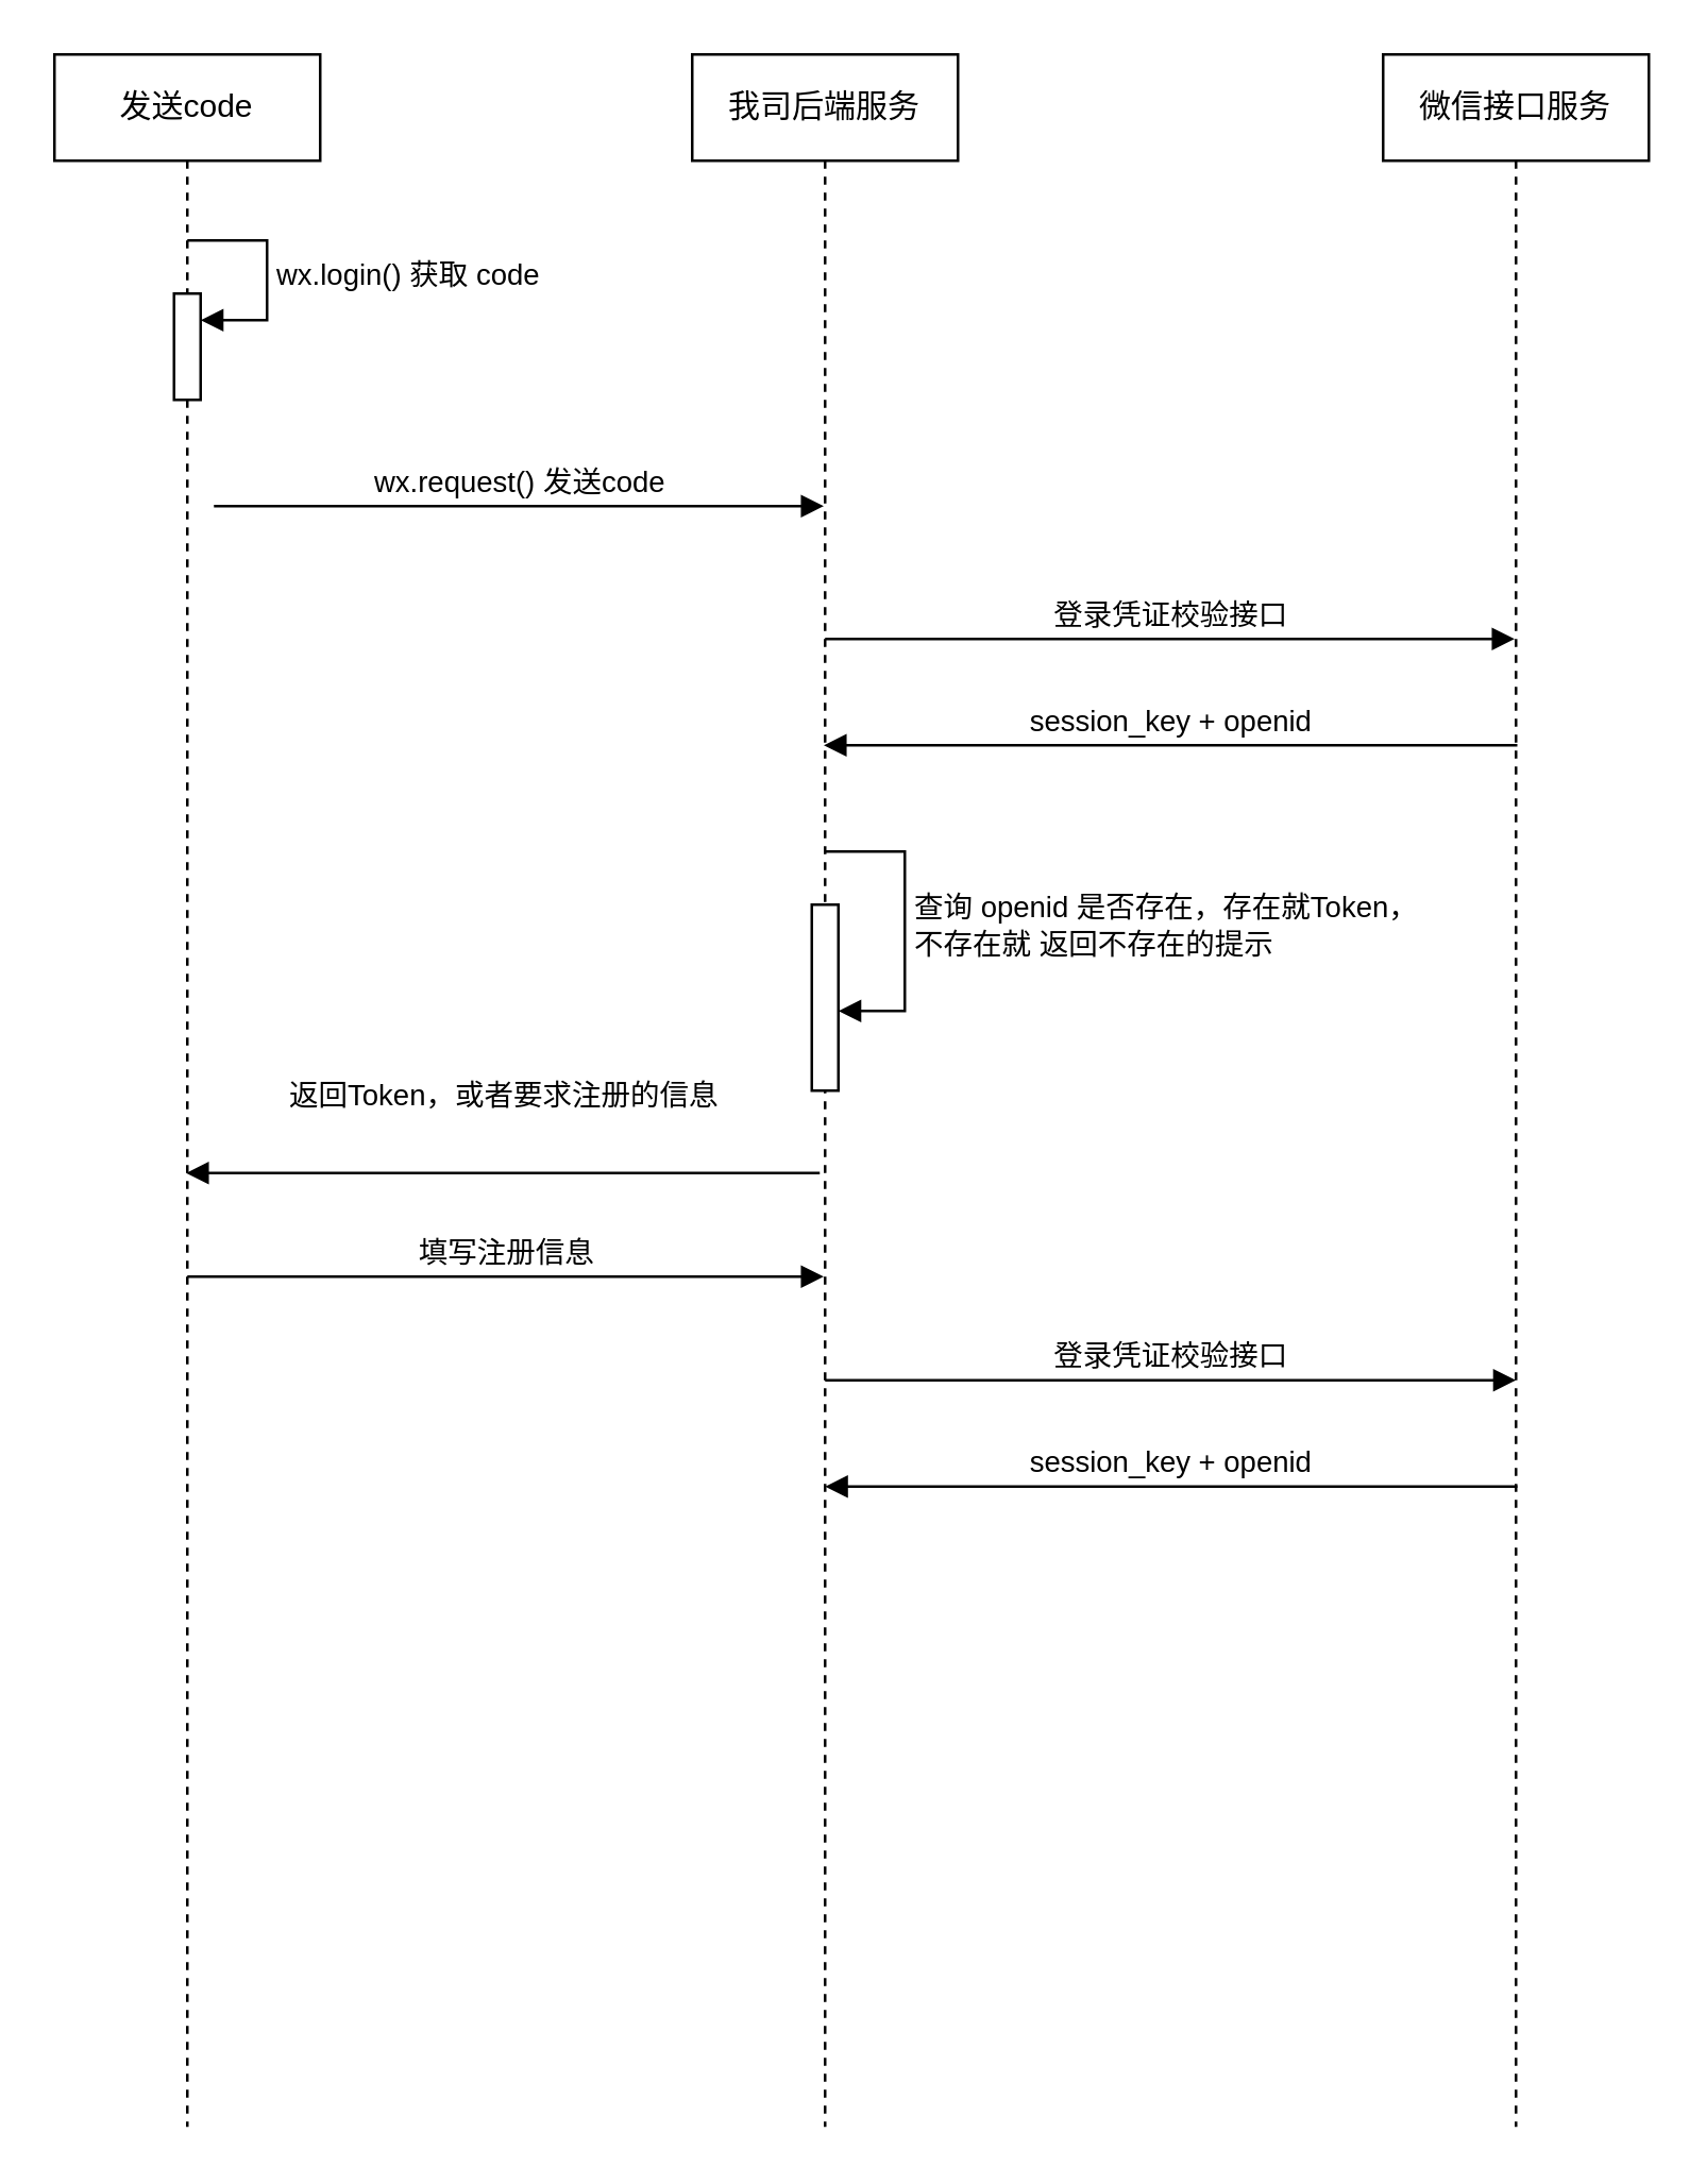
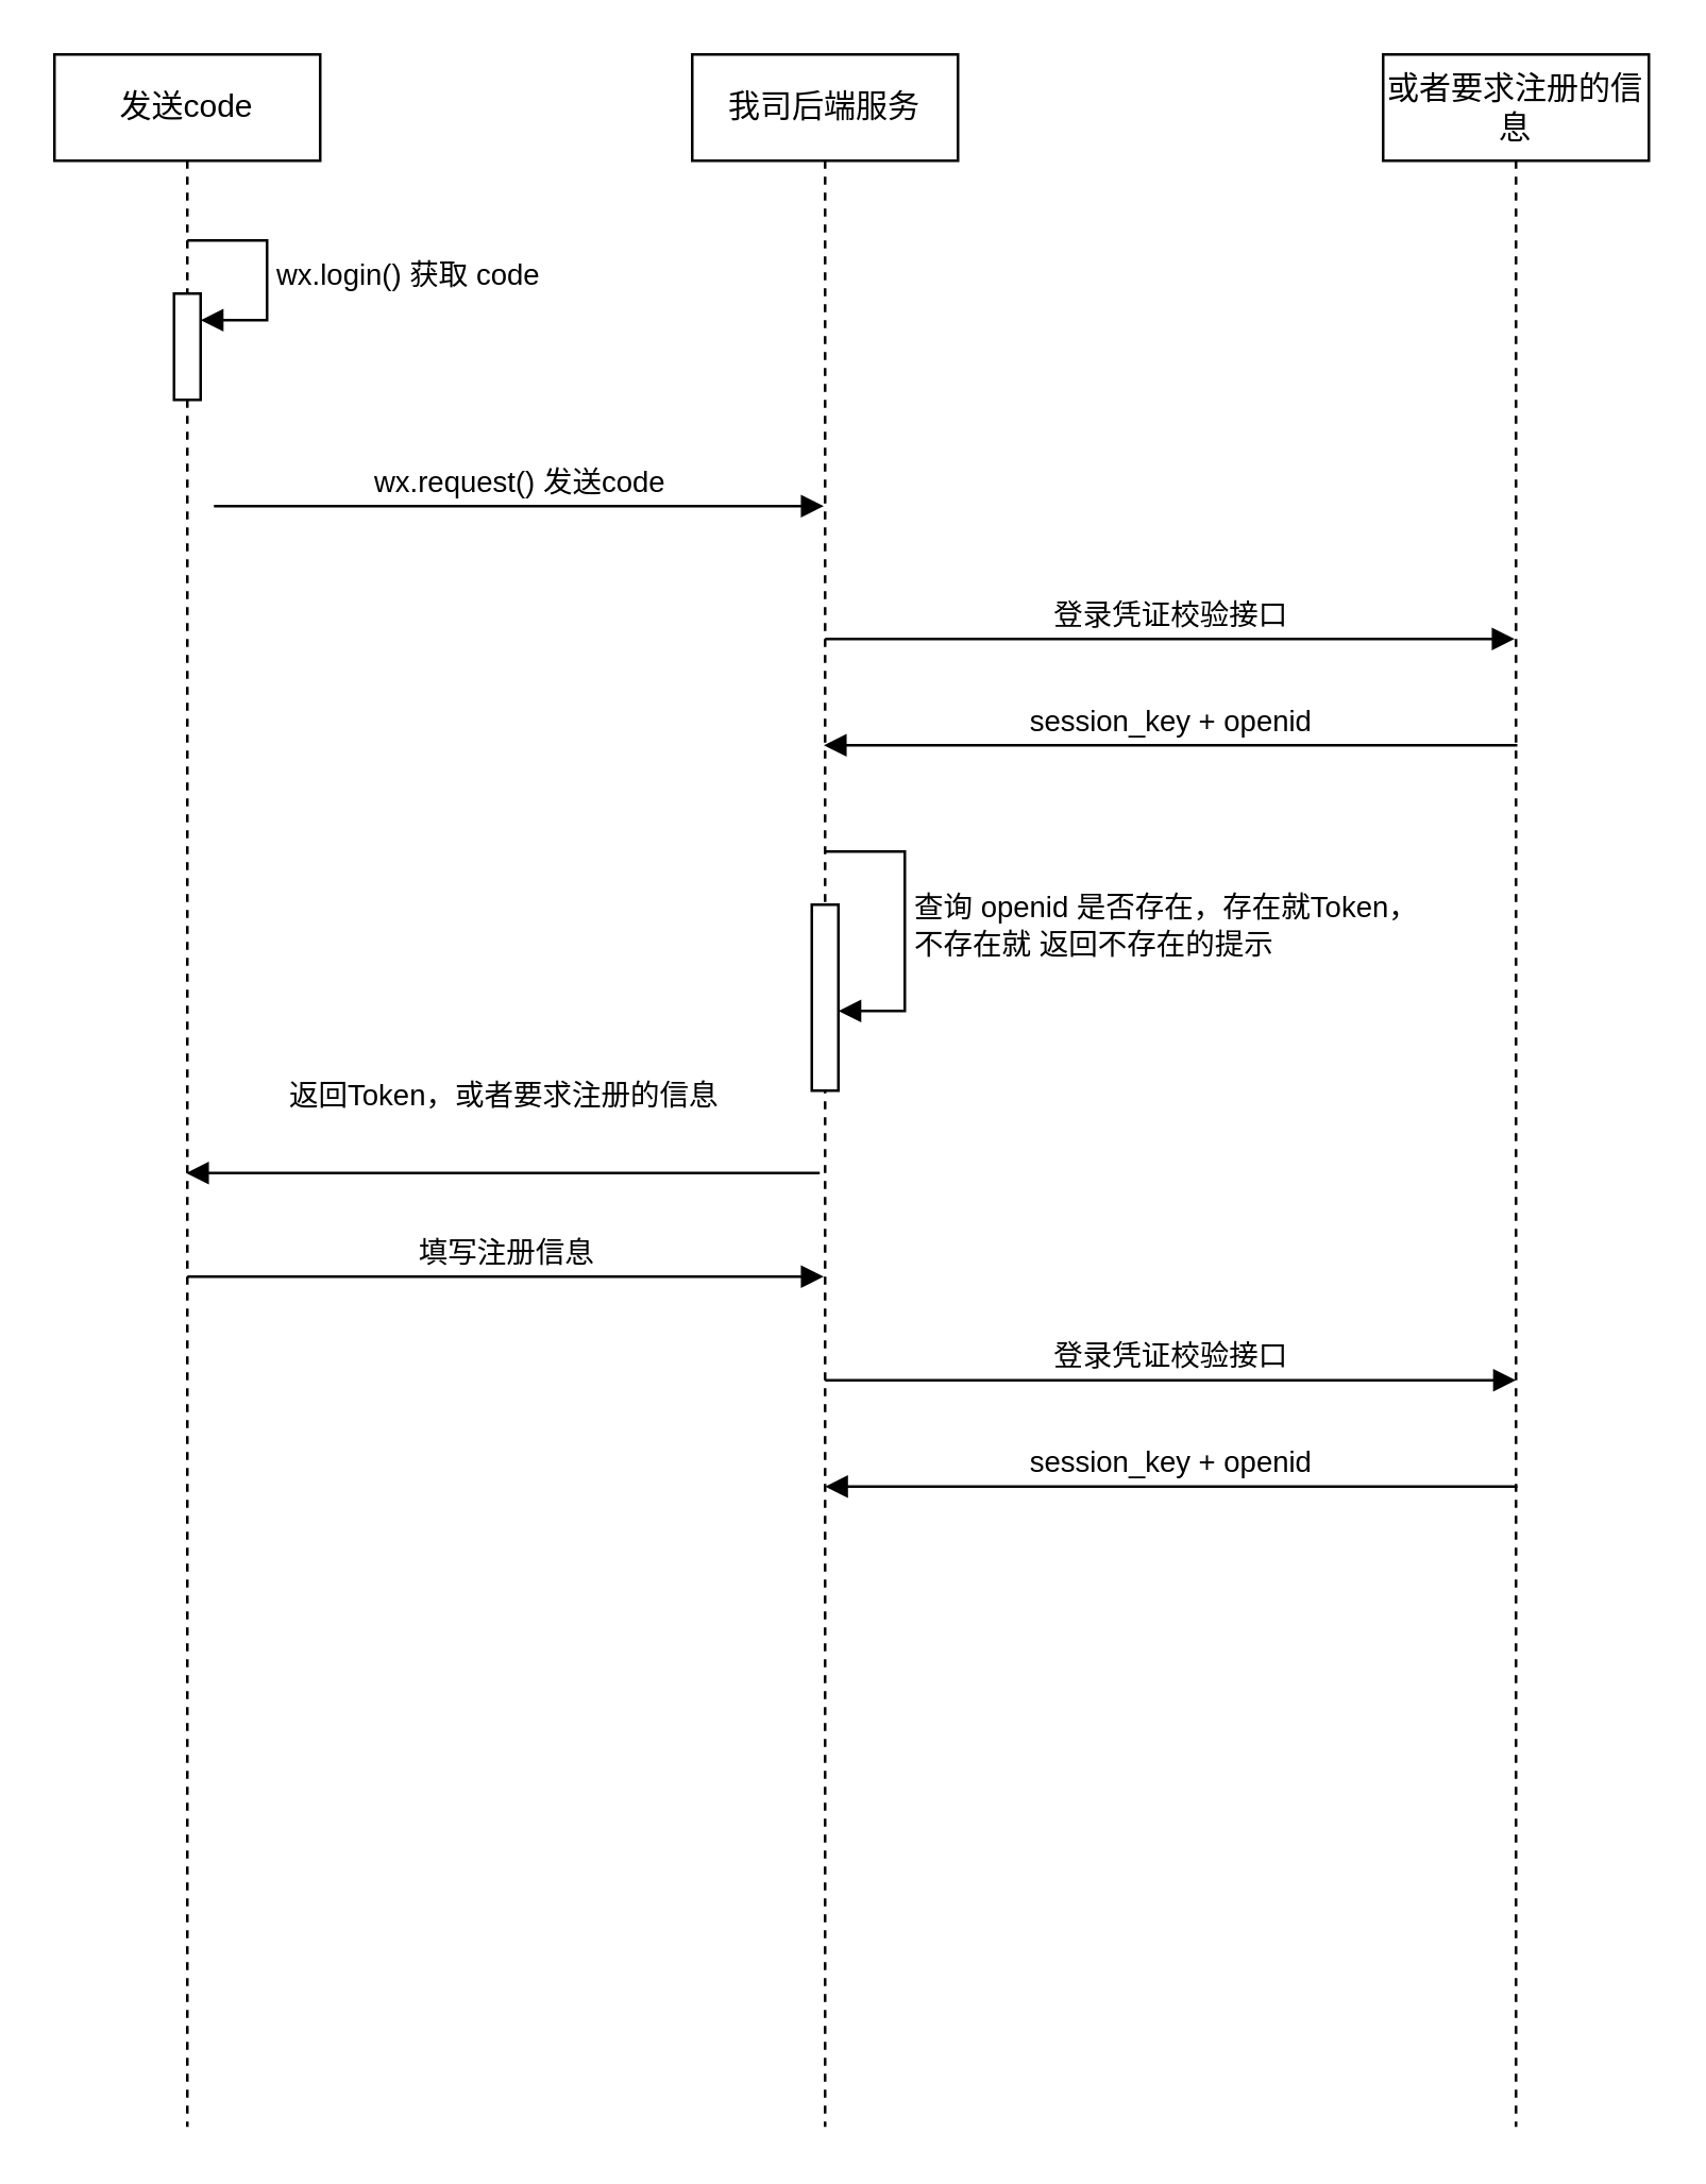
  <mxCell id="0" />
  <mxCell id="1" parent="0" />
  <mxCell id="2" value="发送code" style="shape=umlLifeline;perimeter=lifelinePerimeter;whiteSpace=wrap;html=1;container=1;dropTarget=0;collapsible=0;recursiveResize=0;outlineConnect=0;portConstraint=eastwest;newEdgeStyle={&quot;curved&quot;:0,&quot;rounded&quot;:0};" vertex="1" parent="1"><mxGeometry x="20" y="20" width="100" height="780" as="geometry" /></mxCell>
  <mxCell id="3" value="" style="html=1;points=[[0,0,0,0,5],[0,1,0,0,-5],[1,0,0,0,5],[1,1,0,0,-5]];perimeter=orthogonalPerimeter;outlineConnect=0;targetShapes=umlLifeline;portConstraint=eastwest;newEdgeStyle={&quot;curved&quot;:0,&quot;rounded&quot;:0};" vertex="1" parent="2"><mxGeometry x="45" y="90" width="10" height="40" as="geometry" /></mxCell>
  <mxCell id="4" value="wx.login() 获取 code" style="html=1;align=left;spacingLeft=2;endArrow=block;rounded=0;edgeStyle=orthogonalEdgeStyle;curved=0;rounded=0;" edge="1" target="3" parent="2"><mxGeometry relative="1" as="geometry"><mxPoint x="50" y="70" as="sourcePoint" /><Array as="points"><mxPoint x="80" y="100" /></Array></mxGeometry></mxCell>
  <mxCell id="5" value="我司后端服务" style="shape=umlLifeline;perimeter=lifelinePerimeter;whiteSpace=wrap;html=1;container=1;dropTarget=0;collapsible=0;recursiveResize=0;outlineConnect=0;portConstraint=eastwest;newEdgeStyle={&quot;curved&quot;:0,&quot;rounded&quot;:0};" vertex="1" parent="1"><mxGeometry x="260" y="20" width="100" height="780" as="geometry" /></mxCell>
  <mxCell id="6" value="" style="html=1;points=[[0,0,0,0,5],[0,1,0,0,-5],[1,0,0,0,5],[1,1,0,0,-5]];perimeter=orthogonalPerimeter;outlineConnect=0;targetShapes=umlLifeline;portConstraint=eastwest;newEdgeStyle={&quot;curved&quot;:0,&quot;rounded&quot;:0};" vertex="1" parent="5"><mxGeometry x="45" y="320" width="10" height="70" as="geometry" /></mxCell>
  <mxCell id="7" value="查询 openid 是否存在，存在就Token，&lt;br&gt;不存在就 返回不存在的提示" style="html=1;align=left;spacingLeft=2;endArrow=block;rounded=0;edgeStyle=orthogonalEdgeStyle;curved=0;rounded=0;" edge="1" target="6" parent="5"><mxGeometry relative="1" as="geometry"><mxPoint x="50" y="300" as="sourcePoint" /><Array as="points"><mxPoint x="80" y="300" /><mxPoint x="80" y="360" /></Array></mxGeometry></mxCell>
- <mxCell id="8" value="微信接口服务" style="shape=umlLifeline;perimeter=lifelinePerimeter;whiteSpace=wrap;html=1;container=1;dropTarget=0;collapsible=0;recursiveResize=0;outlineConnect=0;portConstraint=eastwest;newEdgeStyle={&quot;curved&quot;:0,&quot;rounded&quot;:0};" vertex="1" parent="1"><mxGeometry x="520" y="20" width="100" height="780" as="geometry" /></mxCell>
+ <mxCell id="8" value="或者要求注册的信息" style="shape=umlLifeline;perimeter=lifelinePerimeter;whiteSpace=wrap;html=1;container=1;dropTarget=0;collapsible=0;recursiveResize=0;outlineConnect=0;portConstraint=eastwest;newEdgeStyle={&quot;curved&quot;:0,&quot;rounded&quot;:0};" vertex="1" parent="1"><mxGeometry x="520" y="20" width="100" height="780" as="geometry" /></mxCell>
  <mxCell id="9" value="wx.request() 发送code" style="html=1;verticalAlign=bottom;endArrow=block;curved=0;rounded=0;" edge="1" parent="1" target="5"><mxGeometry width="80" relative="1" as="geometry"><mxPoint x="80" y="190" as="sourcePoint" /><mxPoint x="160" y="190" as="targetPoint" /></mxGeometry></mxCell>
  <mxCell id="10" value="登录凭证校验接口" style="html=1;verticalAlign=bottom;endArrow=block;curved=0;rounded=0;" edge="1" parent="1" target="8"><mxGeometry width="80" relative="1" as="geometry"><mxPoint x="310" y="240" as="sourcePoint" /><mxPoint x="390" y="240" as="targetPoint" /></mxGeometry></mxCell>
  <mxCell id="11" value="session_key + openid" style="html=1;verticalAlign=bottom;endArrow=block;curved=0;rounded=0;" edge="1" parent="1" target="5"><mxGeometry x="0.004" width="80" relative="1" as="geometry"><mxPoint x="570.5" y="280" as="sourcePoint" /><mxPoint x="370" y="280" as="targetPoint" /><mxPoint as="offset" /></mxGeometry></mxCell>
  <mxCell id="12" value="返回Token，或者要求注册的信息" style="html=1;verticalAlign=bottom;endArrow=block;curved=0;rounded=0;" edge="1" parent="1" target="2"><mxGeometry x="-0.005" y="-20" width="80" relative="1" as="geometry"><mxPoint x="308" y="441" as="sourcePoint" /><mxPoint x="207.5" y="441" as="targetPoint" /><Array as="points"><mxPoint x="268" y="441" /></Array><mxPoint as="offset" /></mxGeometry></mxCell>
  <mxCell id="13" value="填写注册信息" style="html=1;verticalAlign=bottom;endArrow=block;curved=0;rounded=0;" edge="1" parent="1" target="5"><mxGeometry x="0.002" width="80" relative="1" as="geometry"><mxPoint x="70" y="480" as="sourcePoint" /><mxPoint x="150" y="480" as="targetPoint" /><mxPoint as="offset" /></mxGeometry></mxCell>
  <mxCell id="14" value="登录凭证校验接口" style="html=1;verticalAlign=bottom;endArrow=block;curved=0;rounded=0;" edge="1" parent="1"><mxGeometry width="80" relative="1" as="geometry"><mxPoint x="310" y="519" as="sourcePoint" /><mxPoint x="570" y="519" as="targetPoint" /></mxGeometry></mxCell>
  <mxCell id="15" value="session_key + openid" style="html=1;verticalAlign=bottom;endArrow=block;curved=0;rounded=0;" edge="1" parent="1"><mxGeometry x="0.004" width="80" relative="1" as="geometry"><mxPoint x="570.5" y="559" as="sourcePoint" /><mxPoint x="310" y="559" as="targetPoint" /><mxPoint as="offset" /></mxGeometry></mxCell>
